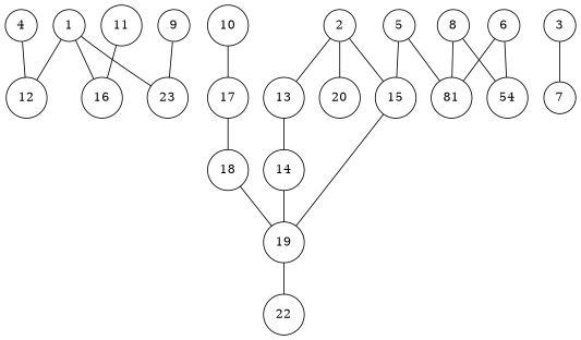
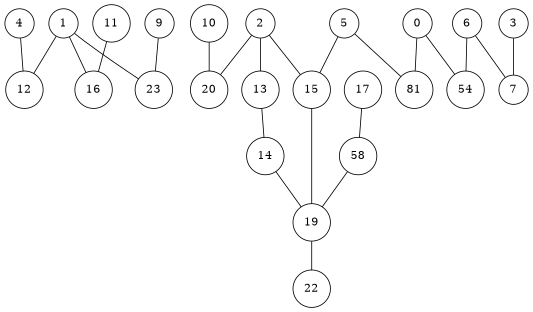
  graph {
    node [fillcolor=white shape=circle]
    1
    12
    16
    23
    2
    15
    20
    13
    19
    22
    3
    7
    11
    4
    5
    n16 [label=81]
    10
    17
-   18
+   18 [label=58]
    6
    n21 [label=54]
-   8
+   8 [label=0]
    9
    14
    1 -- 12
    1 -- 16
    1 -- 23
    2 -- 15
    2 -- 20
    2 -- 13
    15 -- 19
    13 -- 14
    19 -- 22
    3 -- 7
    11 -- 16
    4 -- 12
    5 -- 15
    5 -- n16
-   10 -- 17
+   10 -- 20
    17 -- 18
    18 -- 19
-   6 -- n16
+   6 -- 7
    6 -- n21
    8 -- n16
    8 -- n21
    9 -- 23
    14 -- 19
  }
